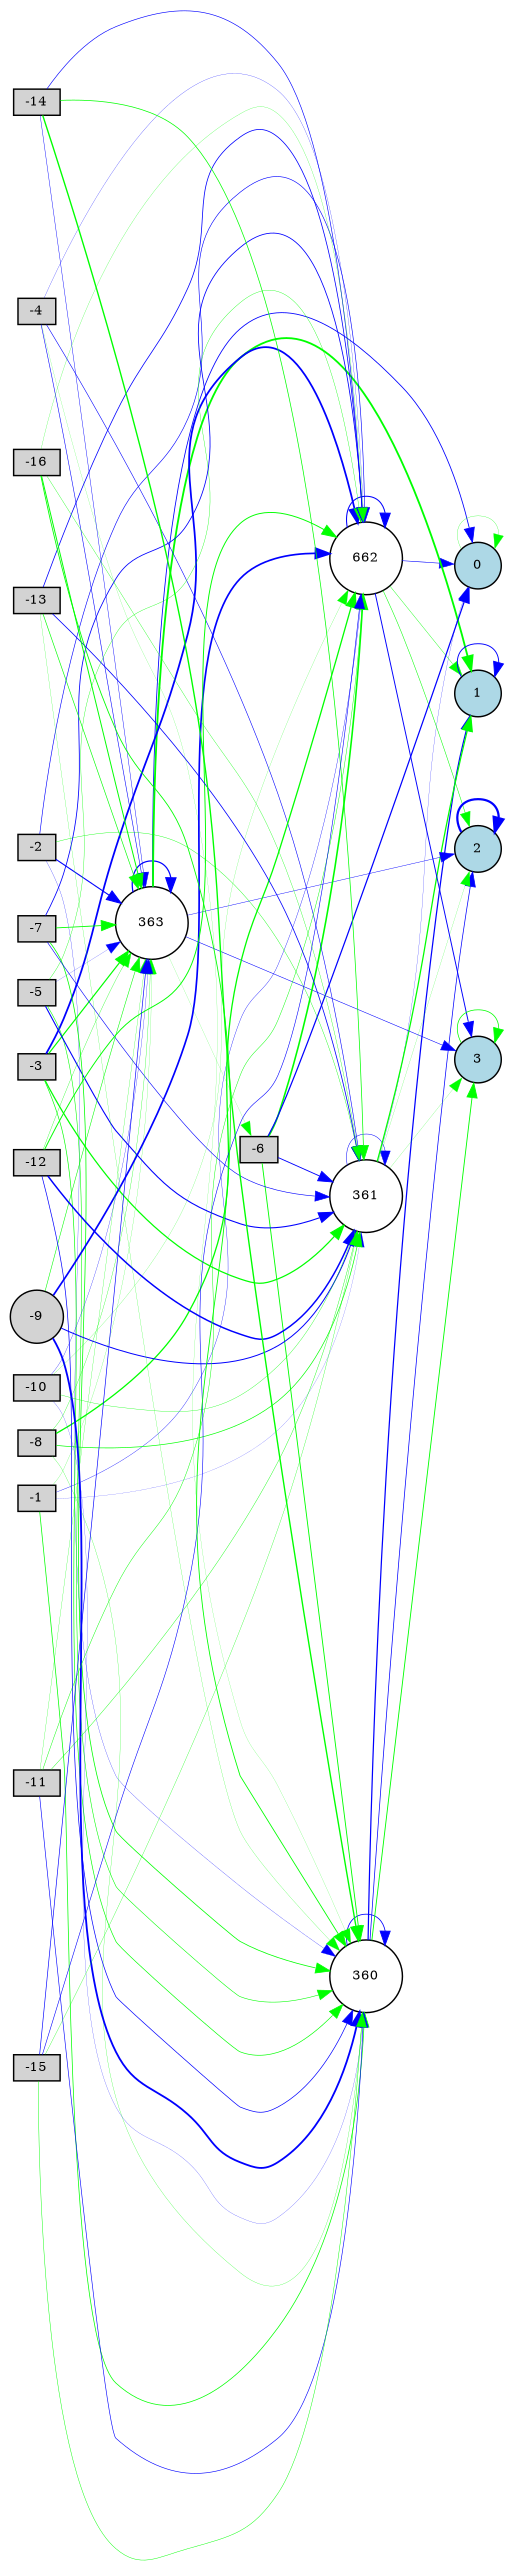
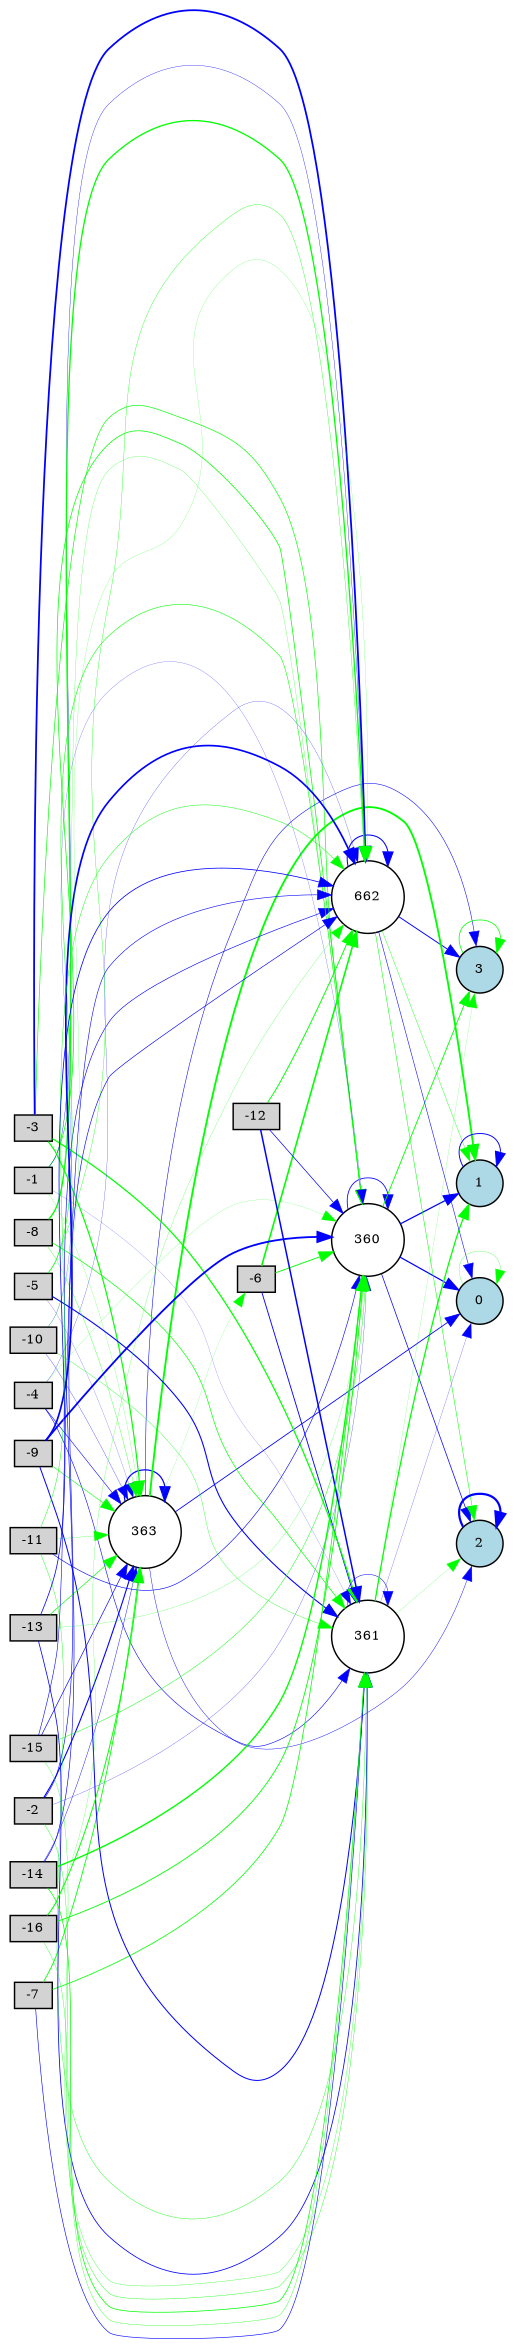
  digraph {
    rankdir=LR
    node [fillcolor=lightgray fontsize=9 shape=box style=filled]
    edge [color=green style=solid]
    -1 [height=0.2 width=0.2]
    360 [fillcolor=white height=0.2 shape=circle width=0.2]
    361 [fillcolor=white height=0.2 shape=circle width=0.2]
    n4 [fillcolor=white height=0.2 label=662 shape=circle width=0.2]
    363 [fillcolor=white height=0.2 shape=circle width=0.2]
    0 [fillcolor=lightblue height=0.2 shape=circle width=0.2]
    1 [fillcolor=lightblue height=0.2 shape=circle width=0.2]
    2 [fillcolor=lightblue height=0.2 shape=circle width=0.2]
    3 [fillcolor=lightblue height=0.2 shape=circle width=0.2]
    -6 [height=0.2 width=0.2]
    -2 [height=0.2 width=0.2]
    -3 [height=0.2 width=0.2]
    -4 [height=0.2 width=0.2]
    -5 [height=0.2 width=0.2]
    -7 [height=0.2 width=0.2]
    -8 [height=0.2 width=0.2]
-   -9 [height=0.2 shape=circle width=0.2]
+   -9 [height=0.2 width=0.2]
    -10 [height=0.2 width=0.2]
    -11 [height=0.2 width=0.2]
    -12 [height=0.2 width=0.2]
    -13 [height=0.2 width=0.2]
    -14 [height=0.2 width=0.2]
    -15 [height=0.2 width=0.2]
    -16 [height=0.2 width=0.2]
    -1 -> 360 [penwidth=0.5021250797298755]
    -1 -> 361 [color=blue penwidth=0.10504050002832872]
    -1 -> n4 [color=blue penwidth=0.24209378378975532]
    -1 -> 363 [penwidth=0.13000551232258847]
    360 -> 360 [color=blue penwidth=0.5628501684759835]
-   -6 -> 0 [color=blue penwidth=0.8444001109371253]
+   360 -> 0 [color=blue penwidth=0.8444001109371253]
    360 -> 1 [color=blue penwidth=0.8468877542399323]
    360 -> 2 [color=blue penwidth=0.5011920216781728]
    360 -> 3 [penwidth=0.6118376688337862]
    361 -> 361 [color=blue penwidth=0.33999771206931284]
    361 -> 0 [color=blue penwidth=0.14653805138621898]
    361 -> 1 [penwidth=0.8624013665484372]
    361 -> 2 [penwidth=0.1199751369178521]
    361 -> 3 [penwidth=0.11441193374765718]
    n4 -> n4 [color=blue penwidth=0.7198266641717709]
    n4 -> 0 [color=blue penwidth=0.37808675605281195]
    n4 -> 1 [penwidth=0.26851558675566495]
    n4 -> 2 [penwidth=0.3573712302323948]
    n4 -> 3 [color=blue penwidth=0.6578796267986102]
    363 -> 363 [color=blue penwidth=0.8435250391002037]
    363 -> 0 [color=blue penwidth=0.5734824128005492]
    363 -> 1 [penwidth=1.268922041622611]
    363 -> 2 [color=blue penwidth=0.2976428056172007]
    363 -> 3 [color=blue penwidth=0.3719826496164744]
    363 -> -6 [penwidth=0.10029323365924817]
    0 -> 0 [penwidth=0.1822221920965722]
    1 -> 1 [color=blue penwidth=0.649627999997893]
    2 -> 2 [color=blue penwidth=1.5281446001836274]
    3 -> 3 [penwidth=0.5184563904002014]
    -6 -> 360 [penwidth=0.6179158829522551]
    -6 -> 361 [color=blue penwidth=0.6176563011335352]
    -6 -> n4 [penwidth=1.0916499376815323]
    -2 -> 360 [color=blue penwidth=0.1675451622640396]
    -2 -> 361 [penwidth=0.2667549368814687]
    -2 -> n4 [color=blue penwidth=0.42420634430738846]
    -2 -> 363 [color=blue penwidth=0.7542119169858835]
    -3 -> 360 [penwidth=0.4546152472033266]
    -3 -> 361 [penwidth=0.8490886462311109]
    -3 -> n4 [color=blue penwidth=1.2187909844882647]
    -3 -> 363 [penwidth=0.8154606316829027]
    -4 -> 360 [penwidth=0.11072699001652939]
    -4 -> 361 [color=blue penwidth=0.398254284144237]
    -4 -> n4 [color=blue penwidth=0.15949075186296302]
    -4 -> 363 [color=blue penwidth=0.38517558955809517]
    -5 -> 360 [penwidth=0.38662186710600543]
    -5 -> 361 [color=blue penwidth=0.7446785612876142]
    -5 -> n4 [penwidth=0.24554264011417412]
    -5 -> 363 [color=blue penwidth=0.12324922710318931]
    -7 -> 360 [penwidth=0.5273684048726727]
    -7 -> 361 [color=blue penwidth=0.4163412125883955]
-   -7 -> n4 [color=blue penwidth=0.5647672657365693]
    -7 -> 363 [penwidth=0.5912092528759807]
    -8 -> 360 [penwidth=0.16866099816959076]
    -8 -> 361 [penwidth=0.46578397153648077]
    -8 -> n4 [penwidth=0.8889023957437426]
    -8 -> 363 [penwidth=0.21425708831490803]
    -9 -> 360 [color=blue penwidth=1.2573188981415886]
    -9 -> 361 [color=blue penwidth=0.684530163492338]
    -9 -> n4 [color=blue penwidth=1.1625237179597099]
    -9 -> 363 [penwidth=0.3766699754149203]
    -10 -> 360 [color=blue penwidth=0.13552039120095524]
    -10 -> 361 [penwidth=0.23207350893007803]
    -10 -> n4 [penwidth=0.12403964842956672]
    -10 -> 363 [color=blue penwidth=0.191074510684044]
    -11 -> 360 [color=blue penwidth=0.41967015509652694]
    -11 -> 361 [penwidth=0.272271939301443]
    -11 -> n4 [penwidth=0.3154705694242982]
    -11 -> 363 [penwidth=0.17241974924052783]
    -12 -> 360 [color=blue penwidth=0.4797611646340614]
    -12 -> 361 [color=blue penwidth=1.0202124649396993]
    -12 -> n4 [penwidth=0.6573231883812941]
-   -12 -> 363 [penwidth=0.21779589482712852]
    -13 -> 360 [penwidth=0.14647533492996473]
    -13 -> 361 [color=blue penwidth=0.542834988971112]
    -13 -> n4 [color=blue penwidth=0.532678816726605]
    -13 -> 363 [penwidth=0.4435050560909828]
    -14 -> 360 [penwidth=0.9421216289854316]
    -14 -> 361 [penwidth=0.5015910279147724]
    -14 -> n4 [color=blue penwidth=0.43503180722600665]
    -14 -> 363 [color=blue penwidth=0.292144097511652]
    -15 -> 360 [penwidth=0.3119450266806095]
    -15 -> 361 [penwidth=0.20915066496321644]
    -15 -> n4 [color=blue penwidth=0.4010166930431991]
    -15 -> 363 [color=blue penwidth=0.4503820885571195]
    -16 -> 360 [penwidth=0.5905351516893217]
    -16 -> 361 [penwidth=0.23340104768055261]
    -16 -> n4 [penwidth=0.1575776187271081]
    -16 -> 363 [penwidth=0.6717644524950998]
  }
